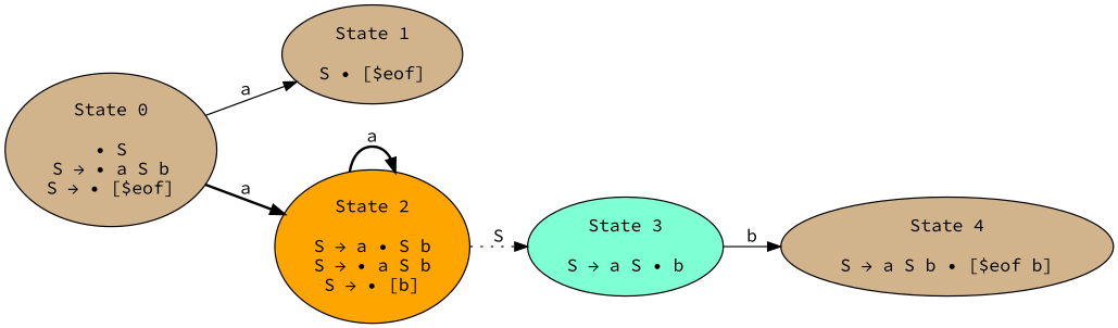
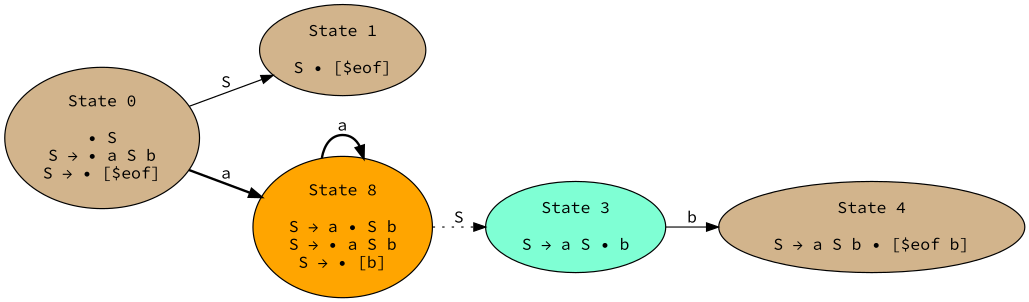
  digraph {
    fontname="Source Code Pro"
    rankdir=LR
    node [fillcolor=tan fontname="Source Code Pro" style=filled]
    edge [fontname="Source Code Pro" style=solid]
    n1 [label="State 0\n\n&bull; S\nS &rarr; &bull; a S b\nS &rarr; &bull; [$eof]"]
    n2 [label="State 1\n\nS &bull; [$eof]"]
-   n3 [fillcolor=orange label="State 2\n\nS &rarr; a &bull; S b\nS &rarr; &bull; a S b\nS &rarr; &bull; [b]"]
+   n3 [fillcolor=orange label="State 8\n\nS &rarr; a &bull; S b\nS &rarr; &bull; a S b\nS &rarr; &bull; [b]"]
    n4 [fillcolor=aquamarine label="State 3\n\nS &rarr; a S &bull; b"]
    n5 [label="State 4\n\nS &rarr; a S b &bull; [$eof b]"]
-   n1 -> n2 [label=a]
+   n1 -> n2 [label=S]
    n1 -> n3 [label=a style=bold]
    n3 -> n3 [label=a style=bold]
    n3 -> n4 [label=S style=dotted]
    n4 -> n5 [label=b]
  }
